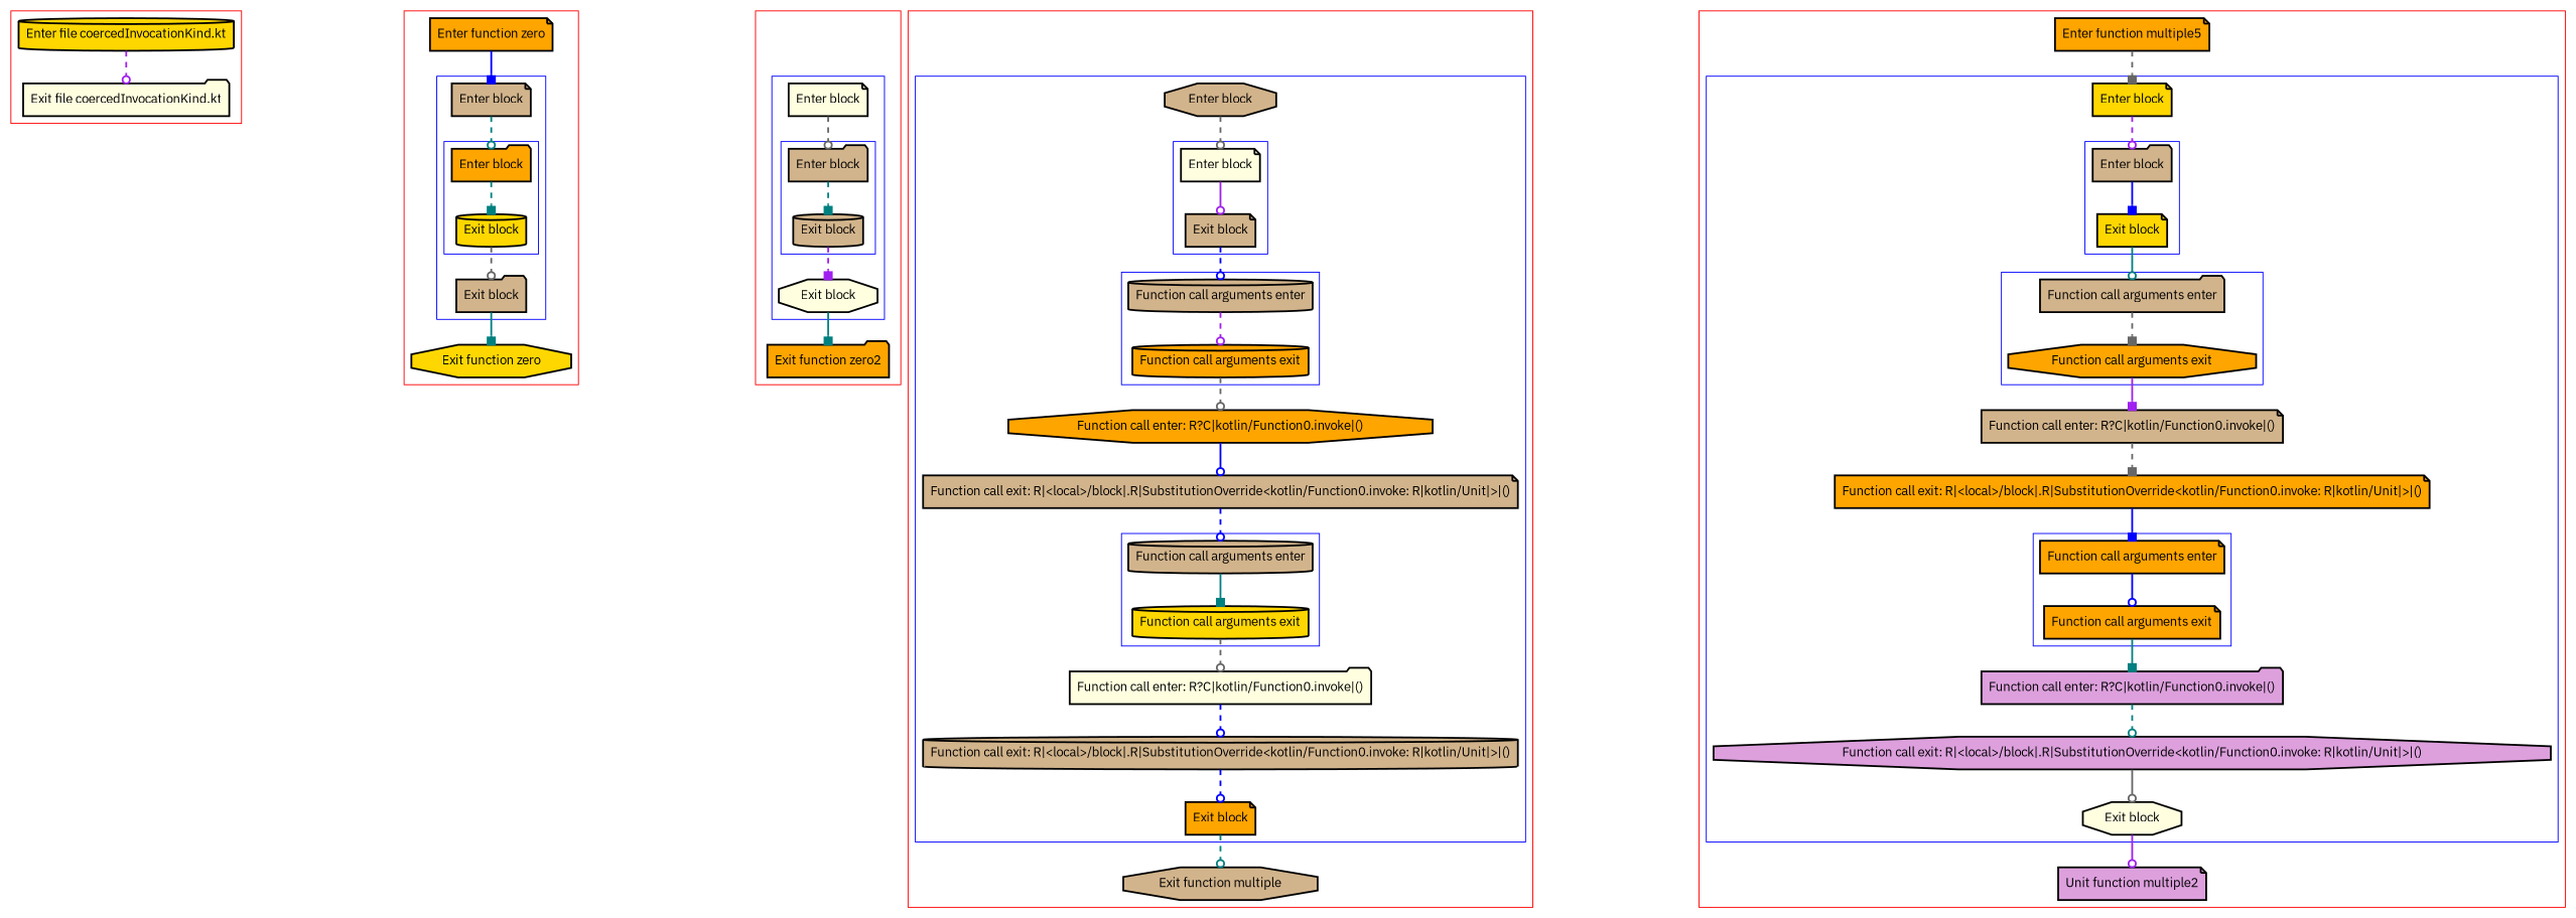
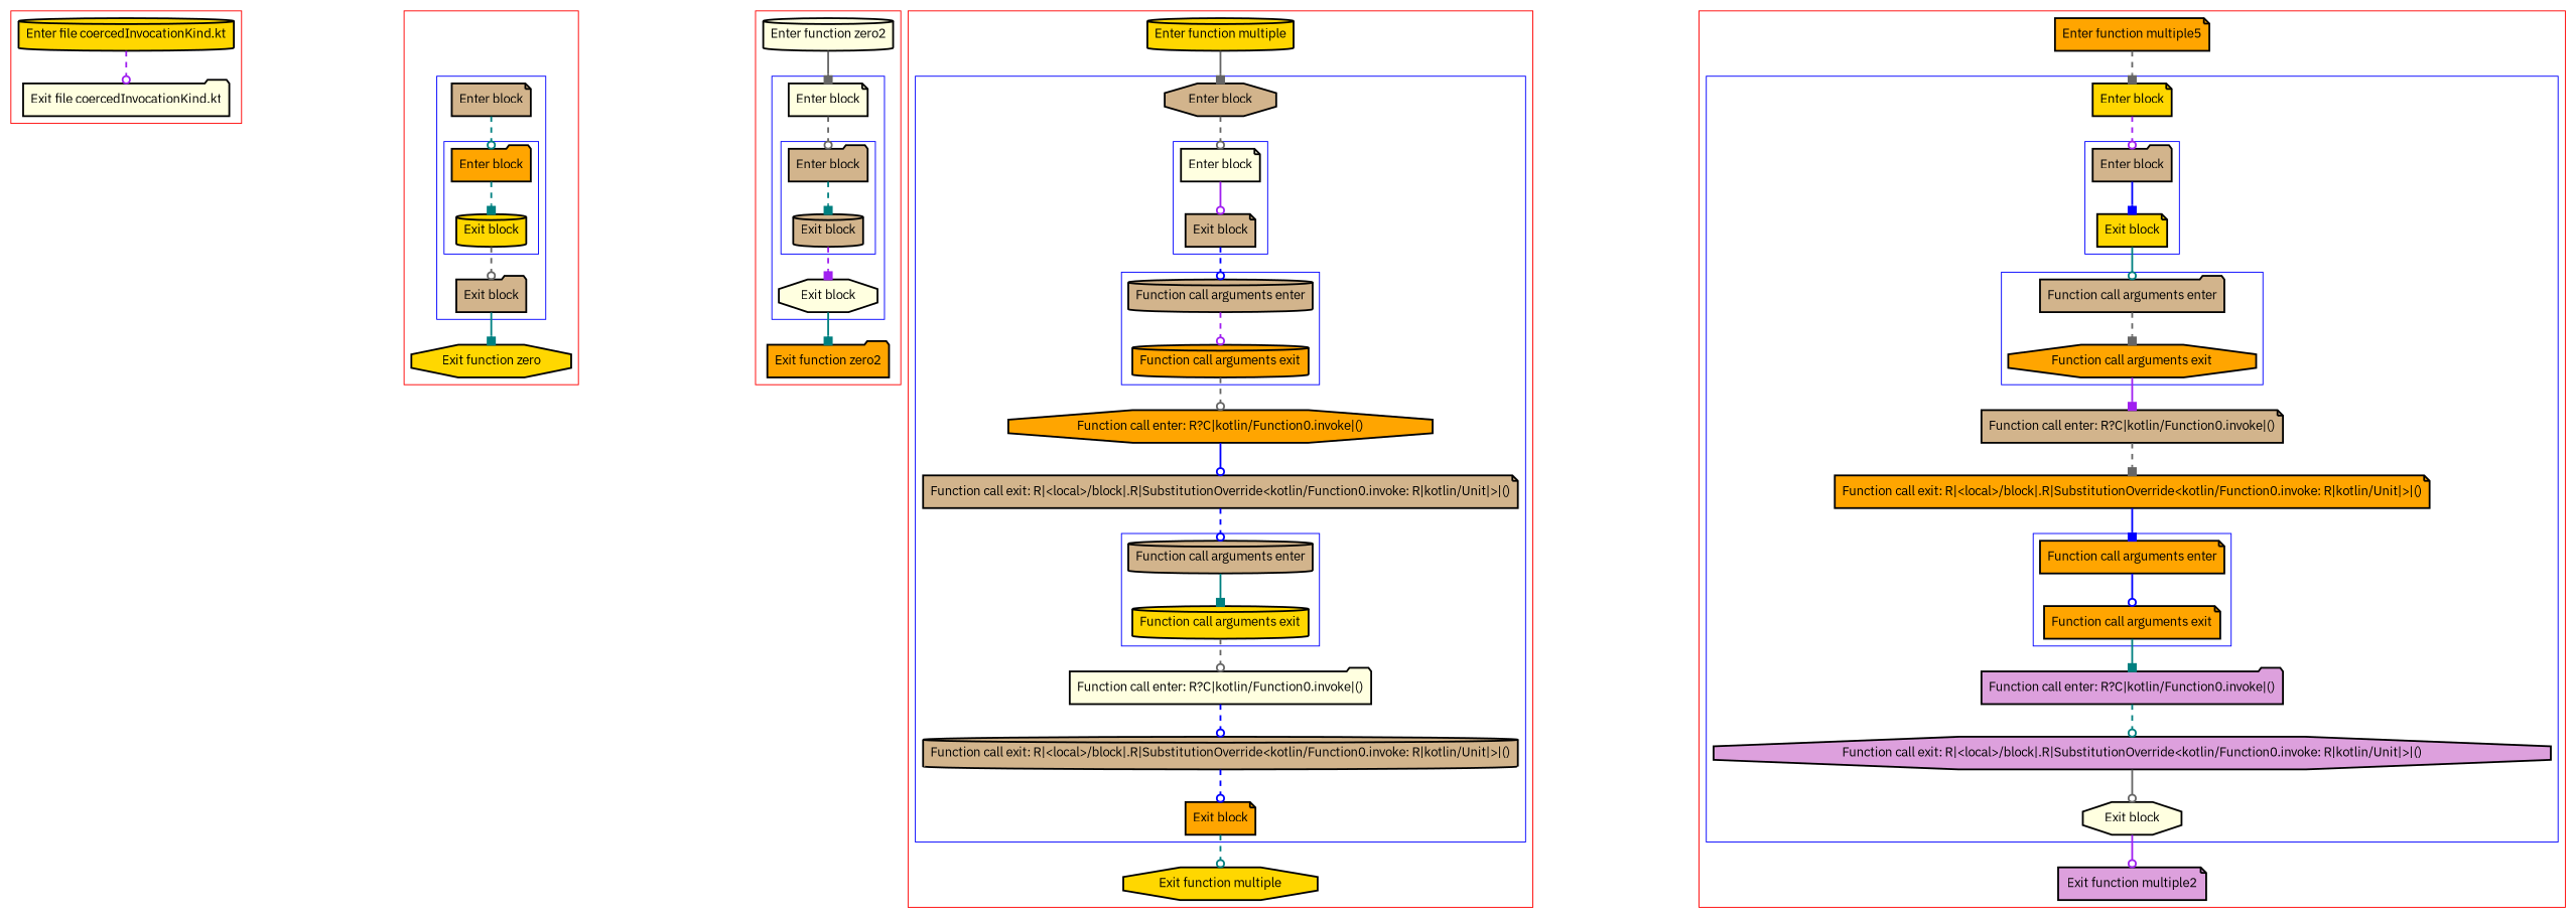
  digraph {
    fontname="IBM Plex Sans"
    nodesep=3
    node [fillcolor=tan fontname="IBM Plex Sans" penwidth=2 shape=note style=filled]
    edge [arrowhead=odot color=gray40 fontname="IBM Plex Sans" penwidth=2 style=dashed]
    n1 [fillcolor=gold label="Enter file coercedInvocationKind.kt" shape=cylinder]
    n2 [fillcolor=lightyellow label="Exit file coercedInvocationKind.kt" shape=folder]
    n3 [fillcolor=orange label="Enter block" shape=folder]
    n4 [fillcolor=gold label="Exit block" shape=cylinder]
    n5 [label="Enter block"]
    n6 [label="Exit block" shape=folder]
-   n7 [fillcolor=orange label="Enter function zero"]
    n8 [fillcolor=gold label="Exit function zero" shape=octagon]
    n9 [label="Enter block" shape=folder]
    n10 [label="Exit block" shape=cylinder]
    n11 [fillcolor=lightyellow label="Enter block"]
    n12 [fillcolor=lightyellow label="Exit block" shape=octagon]
+   n13 [fillcolor=lightyellow label="Enter function zero2" shape=cylinder]
    n14 [fillcolor=orange label="Exit function zero2" shape=folder]
    n15 [fillcolor=lightyellow label="Enter block"]
    n16 [label="Exit block"]
    n17 [label="Function call arguments enter" shape=cylinder]
    n18 [fillcolor=orange label="Function call arguments exit" shape=cylinder]
    n19 [label="Function call arguments enter" shape=cylinder]
    n20 [fillcolor=gold label="Function call arguments exit" shape=cylinder]
    n21 [label="Enter block" shape=octagon]
    n22 [fillcolor=orange label="Function call enter: R?C|kotlin/Function0.invoke|()" shape=octagon]
    n23 [label="Function call exit: R|<local>/block|.R|SubstitutionOverride<kotlin/Function0.invoke: R|kotlin/Unit|>|()"]
    n24 [fillcolor=lightyellow label="Function call enter: R?C|kotlin/Function0.invoke|()" shape=folder]
    n25 [label="Function call exit: R|<local>/block|.R|SubstitutionOverride<kotlin/Function0.invoke: R|kotlin/Unit|>|()" shape=cylinder]
    n26 [fillcolor=orange label="Exit block"]
-   n28 [label="Exit function multiple" shape=octagon]
+   n27 [fillcolor=gold label="Enter function multiple" shape=cylinder]
+   n28 [fillcolor=gold label="Exit function multiple" shape=octagon]
    n29 [label="Enter block" shape=folder]
    n30 [fillcolor=gold label="Exit block"]
    n31 [label="Function call arguments enter" shape=folder]
    n32 [fillcolor=orange label="Function call arguments exit" shape=octagon]
    n33 [fillcolor=orange label="Function call arguments enter"]
    n34 [fillcolor=orange label="Function call arguments exit"]
    n35 [fillcolor=gold label="Enter block"]
    n36 [label="Function call enter: R?C|kotlin/Function0.invoke|()"]
    n37 [fillcolor=orange label="Function call exit: R|<local>/block|.R|SubstitutionOverride<kotlin/Function0.invoke: R|kotlin/Unit|>|()"]
    n38 [fillcolor=plum label="Function call enter: R?C|kotlin/Function0.invoke|()" shape=folder]
    n39 [fillcolor=plum label="Function call exit: R|<local>/block|.R|SubstitutionOverride<kotlin/Function0.invoke: R|kotlin/Unit|>|()" shape=octagon]
    n40 [fillcolor=lightyellow label="Exit block" shape=octagon]
    n41 [fillcolor=orange label="Enter function multiple5"]
-   n42 [fillcolor=plum label="Unit function multiple2"]
+   n42 [fillcolor=plum label="Exit function multiple2"]
    subgraph cluster_1 {
      color=red
      n1
      n2
    }
    subgraph cluster_2 {
      color=red
-     n7
      n8
      subgraph cluster_3 {
        color=blue
        n5
        n6
        subgraph cluster_4 {
          color=blue
          n3
          n4
        }
      }
    }
    subgraph cluster_5 {
      color=red
+     n13
      n14
      subgraph cluster_6 {
        color=blue
        n11
        n12
        subgraph cluster_7 {
          color=blue
          n9
          n10
        }
      }
    }
    subgraph cluster_8 {
      color=red
+     n27
      n28
      subgraph cluster_9 {
        color=blue
        n21
        n22
        n23
        n24
        n25
        n26
        subgraph cluster_10 {
          color=blue
          n15
          n16
        }
        subgraph cluster_11 {
          color=blue
          n17
          n18
        }
        subgraph cluster_12 {
          color=blue
          n19
          n20
        }
      }
    }
    subgraph cluster_13 {
      color=red
      n41
      n42
      subgraph cluster_14 {
        color=blue
        n35
        n36
        n37
        n38
        n39
        n40
        subgraph cluster_15 {
          color=blue
          n29
          n30
        }
        subgraph cluster_16 {
          color=blue
          n31
          n32
        }
        subgraph cluster_17 {
          color=blue
          n33
          n34
        }
      }
    }
    n1 -> n2 [color=purple]
    n3 -> n4 [arrowhead=box color=teal]
    n4 -> n6
    n5 -> n3 [color=teal]
    n6 -> n8 [arrowhead=box color=teal style=solid]
-   n7 -> n5 [arrowhead=box color=blue style=solid]
    n9 -> n10 [arrowhead=box color=teal]
    n10 -> n12 [arrowhead=box color=purple]
    n11 -> n9
    n12 -> n14 [arrowhead=box color=teal style=solid]
+   n13 -> n11 [arrowhead=box style=solid]
    n15 -> n16 [color=purple style=solid]
    n16 -> n17 [color=blue]
    n17 -> n18 [color=purple]
    n18 -> n22
    n19 -> n20 [arrowhead=box color=teal style=solid]
    n20 -> n24
    n21 -> n15
    n22 -> n23 [color=blue style=solid]
    n23 -> n19 [color=blue]
    n24 -> n25 [color=blue]
    n25 -> n26 [color=blue]
    n26 -> n28 [color=teal]
+   n27 -> n21 [arrowhead=box style=solid]
    n29 -> n30 [arrowhead=box color=blue style=solid]
    n30 -> n31 [color=teal style=solid]
    n31 -> n32 [arrowhead=box]
    n32 -> n36 [arrowhead=box color=purple style=solid]
    n33 -> n34 [color=blue style=solid]
    n34 -> n38 [arrowhead=box color=teal style=solid]
    n35 -> n29 [color=purple]
    n36 -> n37 [arrowhead=box]
    n37 -> n33 [arrowhead=box color=blue style=solid]
    n38 -> n39 [color=teal]
    n39 -> n40 [style=solid]
    n40 -> n42 [color=purple style=solid]
    n41 -> n35 [arrowhead=box]
  }
